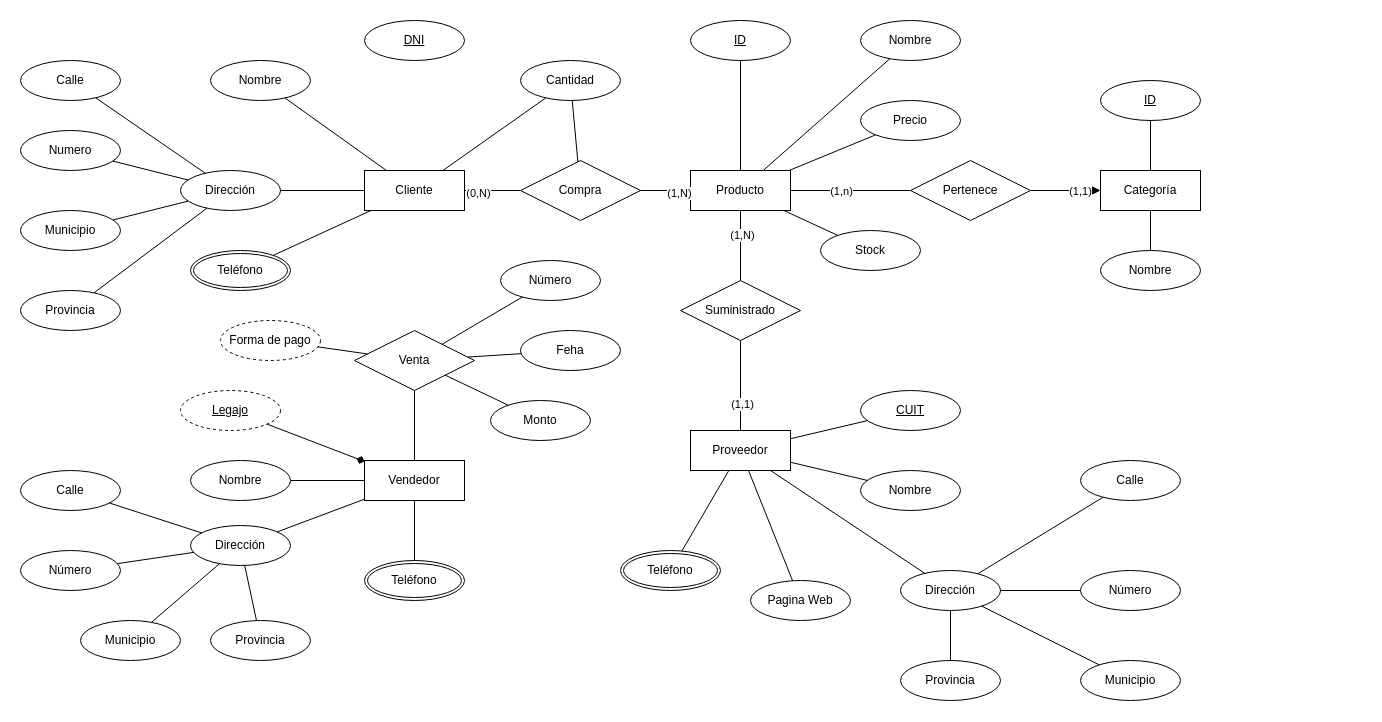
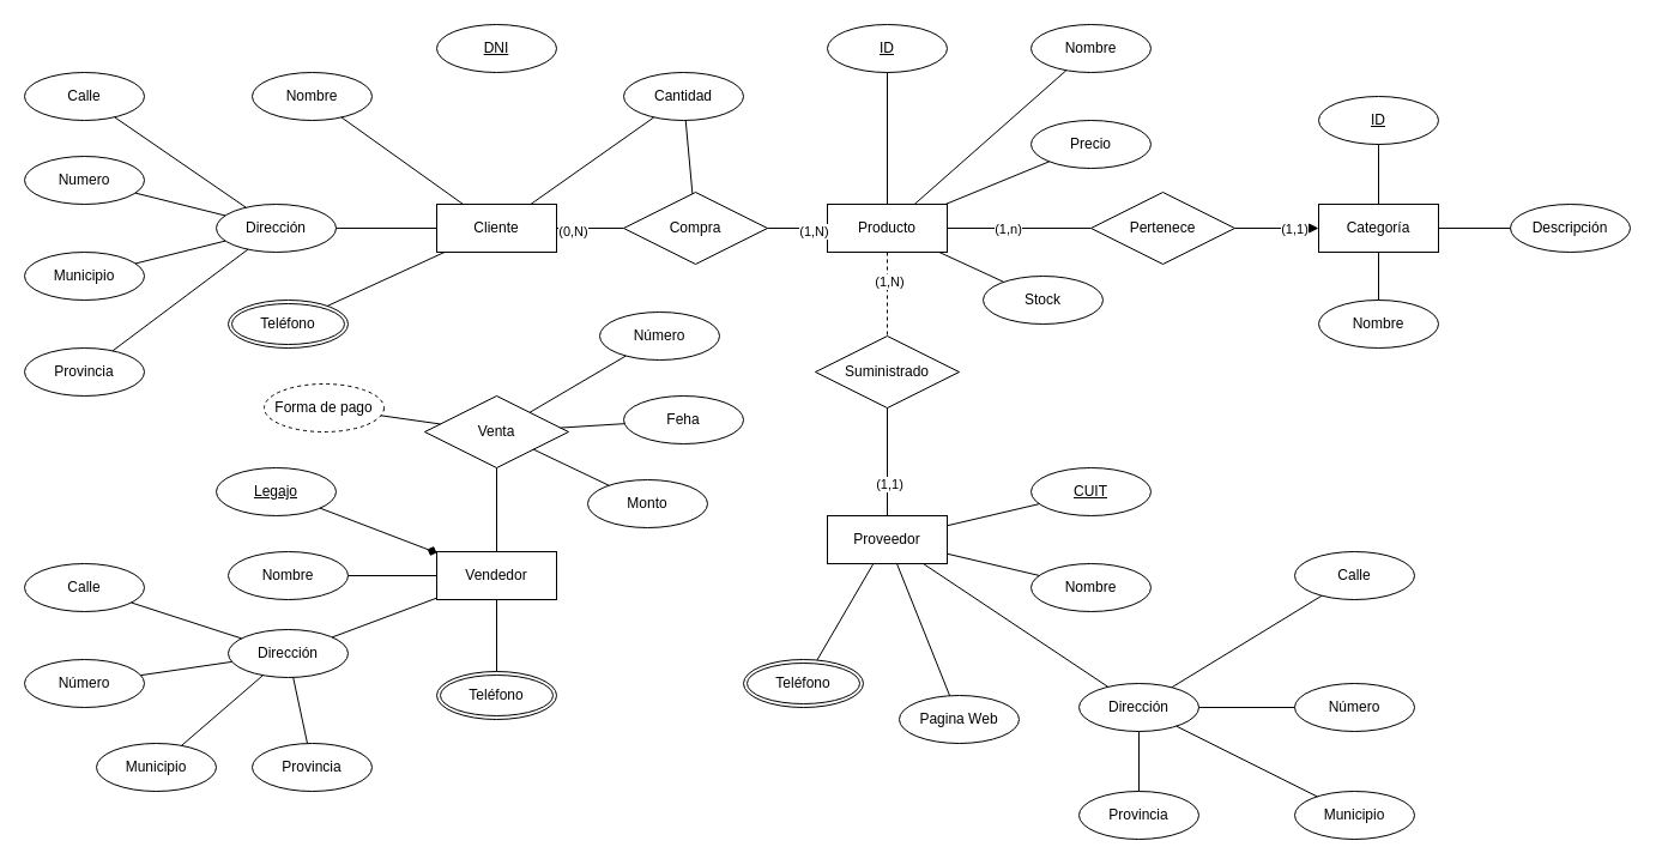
  <mxCell id="0" />
  <mxCell id="1" parent="0" />
  <mxCell id="2" value="Cliente" style="whiteSpace=wrap;html=1;align=center;" vertex="1" parent="1"><mxGeometry x="364" y="170" width="100" height="40" as="geometry" /></mxCell>
  <mxCell id="3" value="Producto" style="whiteSpace=wrap;html=1;align=center;" vertex="1" parent="1"><mxGeometry x="690" y="170" width="100" height="40" as="geometry" /></mxCell>
  <mxCell id="4" value="Proveedor" style="whiteSpace=wrap;html=1;align=center;" vertex="1" parent="1"><mxGeometry x="690" y="430" width="100" height="40" as="geometry" /></mxCell>
  <mxCell id="5" value="Vendedor" style="whiteSpace=wrap;html=1;align=center;" vertex="1" parent="1"><mxGeometry x="364" y="460" width="100" height="40" as="geometry" /></mxCell>
  <mxCell id="6" value="CUIT" style="ellipse;whiteSpace=wrap;html=1;align=center;fontStyle=4;" vertex="1" parent="1"><mxGeometry x="860" y="390" width="100" height="40" as="geometry" /></mxCell>
  <mxCell id="7" value="Nombre" style="ellipse;whiteSpace=wrap;html=1;align=center;" vertex="1" parent="1"><mxGeometry x="860" y="470" width="100" height="40" as="geometry" /></mxCell>
  <mxCell id="8" value="Pagina Web" style="ellipse;whiteSpace=wrap;html=1;align=center;" vertex="1" parent="1"><mxGeometry x="750" y="580" width="100" height="40" as="geometry" /></mxCell>
  <mxCell id="9" value="Teléfono" style="ellipse;shape=doubleEllipse;margin=3;whiteSpace=wrap;html=1;align=center;" vertex="1" parent="1"><mxGeometry x="620" y="550" width="100" height="40" as="geometry" /></mxCell>
  <mxCell id="10" value="Dirección" style="ellipse;whiteSpace=wrap;html=1;align=center;" vertex="1" parent="1"><mxGeometry x="900" y="570" width="100" height="40" as="geometry" /></mxCell>
  <mxCell id="11" value="Número" style="ellipse;whiteSpace=wrap;html=1;align=center;" vertex="1" parent="1"><mxGeometry x="1080" y="570" width="100" height="40" as="geometry" /></mxCell>
  <mxCell id="12" value="Municipio" style="ellipse;whiteSpace=wrap;html=1;align=center;" vertex="1" parent="1"><mxGeometry x="1080" y="660" width="100" height="40" as="geometry" /></mxCell>
  <mxCell id="13" value="Calle" style="ellipse;whiteSpace=wrap;html=1;align=center;" vertex="1" parent="1"><mxGeometry x="1080" y="460" width="100" height="40" as="geometry" /></mxCell>
  <mxCell id="14" value="Provincia" style="ellipse;whiteSpace=wrap;html=1;align=center;" vertex="1" parent="1"><mxGeometry x="900" y="660" width="100" height="40" as="geometry" /></mxCell>
  <mxCell id="15" value="" style="endArrow=none;html=1;rounded=0;" edge="1" parent="1" source="4" target="6"><mxGeometry relative="1" as="geometry"><mxPoint x="750" y="520" as="sourcePoint" /><mxPoint x="910" y="520" as="targetPoint" /></mxGeometry></mxCell>
  <mxCell id="16" value="" style="endArrow=none;html=1;rounded=0;" edge="1" parent="1" source="7" target="4"><mxGeometry relative="1" as="geometry"><mxPoint x="760" y="530" as="sourcePoint" /><mxPoint x="920" y="530" as="targetPoint" /></mxGeometry></mxCell>
  <mxCell id="17" value="" style="endArrow=none;html=1;rounded=0;" edge="1" parent="1" source="4" target="9"><mxGeometry relative="1" as="geometry"><mxPoint x="720" y="530" as="sourcePoint" /><mxPoint x="880" y="530" as="targetPoint" /></mxGeometry></mxCell>
  <mxCell id="18" value="" style="endArrow=none;html=1;rounded=0;" edge="1" parent="1" source="4" target="8"><mxGeometry relative="1" as="geometry"><mxPoint x="750" y="550" as="sourcePoint" /><mxPoint x="910" y="550" as="targetPoint" /></mxGeometry></mxCell>
  <mxCell id="19" value="" style="endArrow=none;html=1;rounded=0;" edge="1" parent="1" source="4" target="10"><mxGeometry relative="1" as="geometry"><mxPoint x="840" y="550" as="sourcePoint" /><mxPoint x="1000" y="550" as="targetPoint" /></mxGeometry></mxCell>
  <mxCell id="20" value="" style="endArrow=none;html=1;rounded=0;" edge="1" parent="1" source="10" target="13"><mxGeometry relative="1" as="geometry"><mxPoint x="1000" y="540" as="sourcePoint" /><mxPoint x="1160" y="540" as="targetPoint" /></mxGeometry></mxCell>
  <mxCell id="21" value="" style="endArrow=none;html=1;rounded=0;" edge="1" parent="1" source="11" target="10"><mxGeometry relative="1" as="geometry"><mxPoint x="1090" y="550" as="sourcePoint" /><mxPoint x="1250" y="550" as="targetPoint" /></mxGeometry></mxCell>
  <mxCell id="22" value="" style="endArrow=none;html=1;rounded=0;" edge="1" parent="1" source="10" target="12"><mxGeometry relative="1" as="geometry"><mxPoint x="940" y="610" as="sourcePoint" /><mxPoint x="1100" y="610" as="targetPoint" /></mxGeometry></mxCell>
  <mxCell id="23" value="" style="endArrow=none;html=1;rounded=0;" edge="1" parent="1" source="10" target="14"><mxGeometry relative="1" as="geometry"><mxPoint x="920" y="640" as="sourcePoint" /><mxPoint x="1080" y="640" as="targetPoint" /></mxGeometry></mxCell>
  <mxCell id="24" value="DNI" style="ellipse;whiteSpace=wrap;html=1;align=center;fontStyle=4;" vertex="1" parent="1"><mxGeometry x="364" y="20" width="100" height="40" as="geometry" /></mxCell>
  <mxCell id="25" value="Nombre" style="ellipse;whiteSpace=wrap;html=1;align=center;" vertex="1" parent="1"><mxGeometry x="210" y="60" width="100" height="40" as="geometry" /></mxCell>
  <mxCell id="26" value="Dirección" style="ellipse;whiteSpace=wrap;html=1;align=center;" vertex="1" parent="1"><mxGeometry x="180" y="170" width="100" height="40" as="geometry" /></mxCell>
  <mxCell id="27" value="Teléfono" style="ellipse;shape=doubleEllipse;margin=3;whiteSpace=wrap;html=1;align=center;" vertex="1" parent="1"><mxGeometry x="190" y="250" width="100" height="40" as="geometry" /></mxCell>
  <mxCell id="28" value="Calle" style="ellipse;whiteSpace=wrap;html=1;align=center;" vertex="1" parent="1"><mxGeometry x="20" y="60" width="100" height="40" as="geometry" /></mxCell>
  <mxCell id="29" value="Numero" style="ellipse;whiteSpace=wrap;html=1;align=center;" vertex="1" parent="1"><mxGeometry x="20" y="130" width="100" height="40" as="geometry" /></mxCell>
  <mxCell id="30" value="Municipio" style="ellipse;whiteSpace=wrap;html=1;align=center;" vertex="1" parent="1"><mxGeometry x="20" y="210" width="100" height="40" as="geometry" /></mxCell>
  <mxCell id="31" value="Provincia" style="ellipse;whiteSpace=wrap;html=1;align=center;" vertex="1" parent="1"><mxGeometry x="20" y="290" width="100" height="40" as="geometry" /></mxCell>
  <mxCell id="32" value="" style="endArrow=none;html=1;rounded=0;" edge="1" parent="1" source="26" target="28"><mxGeometry relative="1" as="geometry"><mxPoint x="150" y="140" as="sourcePoint" /><mxPoint x="310" y="140" as="targetPoint" /></mxGeometry></mxCell>
  <mxCell id="33" value="" style="endArrow=none;html=1;rounded=0;" edge="1" parent="1" source="26" target="29"><mxGeometry relative="1" as="geometry"><mxPoint x="160" y="150" as="sourcePoint" /><mxPoint x="320" y="150" as="targetPoint" /></mxGeometry></mxCell>
  <mxCell id="34" value="" style="endArrow=none;html=1;rounded=0;" edge="1" parent="1" source="30" target="26"><mxGeometry relative="1" as="geometry"><mxPoint x="210" y="140" as="sourcePoint" /><mxPoint x="370" y="140" as="targetPoint" /></mxGeometry></mxCell>
  <mxCell id="35" value="" style="endArrow=none;html=1;rounded=0;" edge="1" parent="1" source="31" target="26"><mxGeometry relative="1" as="geometry"><mxPoint x="80" y="250" as="sourcePoint" /><mxPoint x="240" y="250" as="targetPoint" /></mxGeometry></mxCell>
  <mxCell id="36" value="" style="endArrow=none;html=1;rounded=0;" edge="1" parent="1" source="25" target="2"><mxGeometry relative="1" as="geometry"><mxPoint x="310" y="140" as="sourcePoint" /><mxPoint x="470" y="140" as="targetPoint" /></mxGeometry></mxCell>
  <mxCell id="37" value="" style="endArrow=none;html=1;rounded=0;" edge="1" parent="1" source="26" target="2"><mxGeometry relative="1" as="geometry"><mxPoint x="290" y="280" as="sourcePoint" /><mxPoint x="450" y="280" as="targetPoint" /></mxGeometry></mxCell>
  <mxCell id="38" value="" style="endArrow=none;html=1;rounded=0;" edge="1" parent="1" source="27" target="2"><mxGeometry relative="1" as="geometry"><mxPoint x="380" y="260" as="sourcePoint" /><mxPoint x="540" y="260" as="targetPoint" /></mxGeometry></mxCell>
  <mxCell id="39" value="ID" style="ellipse;whiteSpace=wrap;html=1;align=center;fontStyle=4;" vertex="1" parent="1"><mxGeometry x="690" y="20" width="100" height="40" as="geometry" /></mxCell>
  <mxCell id="40" value="Nombre" style="ellipse;whiteSpace=wrap;html=1;align=center;" vertex="1" parent="1"><mxGeometry x="860" y="20" width="100" height="40" as="geometry" /></mxCell>
  <mxCell id="41" value="Precio" style="ellipse;whiteSpace=wrap;html=1;align=center;" vertex="1" parent="1"><mxGeometry x="860" y="100" width="100" height="40" as="geometry" /></mxCell>
  <mxCell id="42" value="Stock" style="ellipse;whiteSpace=wrap;html=1;align=center;" vertex="1" parent="1"><mxGeometry x="820" y="230" width="100" height="40" as="geometry" /></mxCell>
  <mxCell id="43" value="Suministrado" style="shape=rhombus;perimeter=rhombusPerimeter;whiteSpace=wrap;html=1;align=center;" vertex="1" parent="1"><mxGeometry x="680" y="280" width="120" height="60" as="geometry" /></mxCell>
- <mxCell id="44" value="" style="endArrow=none;html=1;rounded=0;" edge="1" parent="1" source="3" target="43"><mxGeometry relative="1" as="geometry"><mxPoint x="690" y="270" as="sourcePoint" /><mxPoint x="850" y="270" as="targetPoint" /></mxGeometry></mxCell>
+ <mxCell id="44" value="" style="endArrow=none;html=1;rounded=0;dashed=1;" edge="1" parent="1" source="3" target="43"><mxGeometry relative="1" as="geometry"><mxPoint x="690" y="270" as="sourcePoint" /><mxPoint x="850" y="270" as="targetPoint" /></mxGeometry></mxCell>
  <mxCell id="45" value="(1,N)" style="edgeLabel;html=1;align=center;verticalAlign=middle;resizable=0;points=[];" vertex="1" connectable="0" parent="44"><mxGeometry x="-0.314" y="1" relative="1" as="geometry"><mxPoint as="offset" /></mxGeometry></mxCell>
  <mxCell id="46" value="" style="endArrow=none;html=1;rounded=0;" edge="1" parent="1" source="43" target="4"><mxGeometry relative="1" as="geometry"><mxPoint x="790" y="290" as="sourcePoint" /><mxPoint x="950" y="290" as="targetPoint" /></mxGeometry></mxCell>
  <mxCell id="47" value="(1,1)" style="edgeLabel;html=1;align=center;verticalAlign=middle;resizable=0;points=[];" vertex="1" connectable="0" parent="46"><mxGeometry x="0.4" y="1" relative="1" as="geometry"><mxPoint as="offset" /></mxGeometry></mxCell>
  <mxCell id="48" value="" style="endArrow=none;html=1;rounded=0;" edge="1" parent="1" source="3" target="42"><mxGeometry relative="1" as="geometry"><mxPoint x="600" y="110" as="sourcePoint" /><mxPoint x="760" y="110" as="targetPoint" /></mxGeometry></mxCell>
  <mxCell id="49" value="" style="endArrow=none;html=1;rounded=0;" edge="1" parent="1" source="3" target="41"><mxGeometry relative="1" as="geometry"><mxPoint x="630" y="160" as="sourcePoint" /><mxPoint x="790" y="160" as="targetPoint" /></mxGeometry></mxCell>
  <mxCell id="50" value="" style="endArrow=none;html=1;rounded=0;" edge="1" parent="1" source="3" target="40"><mxGeometry relative="1" as="geometry"><mxPoint x="590" y="110" as="sourcePoint" /><mxPoint x="750" y="110" as="targetPoint" /></mxGeometry></mxCell>
  <mxCell id="51" value="" style="endArrow=none;html=1;rounded=0;" edge="1" parent="1" source="3" target="39"><mxGeometry relative="1" as="geometry"><mxPoint x="680" y="100" as="sourcePoint" /><mxPoint x="840" y="100" as="targetPoint" /></mxGeometry></mxCell>
  <mxCell id="52" value="" style="endArrow=none;html=1;rounded=0;" edge="1" parent="1" source="2" target="96"><mxGeometry relative="1" as="geometry"><mxPoint x="450" y="320" as="sourcePoint" /><mxPoint x="414" y="310" as="targetPoint" /></mxGeometry></mxCell>
  <mxCell id="53" value="Venta" style="shape=rhombus;perimeter=rhombusPerimeter;whiteSpace=wrap;html=1;align=center;" vertex="1" parent="1"><mxGeometry x="354" y="330" width="120" height="60" as="geometry" /></mxCell>
  <mxCell id="54" value="" style="endArrow=none;html=1;rounded=0;" edge="1" parent="1" source="53" target="5"><mxGeometry relative="1" as="geometry"><mxPoint x="440" y="370" as="sourcePoint" /><mxPoint x="600" y="370" as="targetPoint" /></mxGeometry></mxCell>
  <mxCell id="55" value="Categoría" style="whiteSpace=wrap;html=1;align=center;" vertex="1" parent="1"><mxGeometry x="1100" y="170" width="100" height="40" as="geometry" /></mxCell>
  <mxCell id="56" value="Pertenece" style="shape=rhombus;perimeter=rhombusPerimeter;whiteSpace=wrap;html=1;align=center;" vertex="1" parent="1"><mxGeometry x="910" y="160" width="120" height="60" as="geometry" /></mxCell>
  <mxCell id="57" value="" style="endArrow=none;html=1;rounded=0;" edge="1" parent="1" source="3" target="56"><mxGeometry relative="1" as="geometry"><mxPoint x="900" y="300" as="sourcePoint" /><mxPoint x="1060" y="300" as="targetPoint" /></mxGeometry></mxCell>
  <mxCell id="58" value="(1,n)" style="edgeLabel;html=1;align=center;verticalAlign=middle;resizable=0;points=[];" vertex="1" connectable="0" parent="57"><mxGeometry x="-0.167" relative="1" as="geometry"><mxPoint as="offset" /></mxGeometry></mxCell>
  <mxCell id="59" value="" style="endArrow=block;html=1;rounded=0;" edge="1" parent="1" source="56" target="55"><mxGeometry relative="1" as="geometry"><mxPoint x="1080" y="270" as="sourcePoint" /><mxPoint x="1240" y="270" as="targetPoint" /></mxGeometry></mxCell>
  <mxCell id="60" value="(1,1)" style="edgeLabel;html=1;align=center;verticalAlign=middle;resizable=0;points=[];" vertex="1" connectable="0" parent="59"><mxGeometry x="0.4" relative="1" as="geometry"><mxPoint as="offset" /></mxGeometry></mxCell>
  <mxCell id="61" value="ID" style="ellipse;whiteSpace=wrap;html=1;align=center;fontStyle=4;" vertex="1" parent="1"><mxGeometry x="1100" y="80" width="100" height="40" as="geometry" /></mxCell>
  <mxCell id="62" value="Nombre" style="ellipse;whiteSpace=wrap;html=1;align=center;" vertex="1" parent="1"><mxGeometry x="1100" y="250" width="100" height="40" as="geometry" /></mxCell>
+ <mxCell id="63" value="Descripción" style="ellipse;whiteSpace=wrap;html=1;align=center;" vertex="1" parent="1"><mxGeometry x="1260" y="170" width="100" height="40" as="geometry" /></mxCell>
  <mxCell id="64" value="" style="endArrow=none;html=1;rounded=0;" edge="1" parent="1" source="61" target="55"><mxGeometry relative="1" as="geometry"><mxPoint x="1150" y="340" as="sourcePoint" /><mxPoint x="1310" y="340" as="targetPoint" /></mxGeometry></mxCell>
+ <mxCell id="65" value="" style="endArrow=none;html=1;rounded=0;" edge="1" parent="1" source="55" target="63"><mxGeometry relative="1" as="geometry"><mxPoint x="1190" y="300" as="sourcePoint" /><mxPoint x="1350" y="300" as="targetPoint" /></mxGeometry></mxCell>
  <mxCell id="66" value="" style="endArrow=none;html=1;rounded=0;" edge="1" parent="1" source="55" target="62"><mxGeometry relative="1" as="geometry"><mxPoint x="1120" y="340" as="sourcePoint" /><mxPoint x="1280" y="340" as="targetPoint" /></mxGeometry></mxCell>
  <mxCell id="67" value="" style="endArrow=none;html=1;rounded=0;" edge="1" parent="1" source="2" target="69"><mxGeometry relative="1" as="geometry"><mxPoint x="500" y="220" as="sourcePoint" /><mxPoint x="510" y="260" as="targetPoint" /></mxGeometry></mxCell>
  <mxCell id="68" value="(0,N)" style="edgeLabel;html=1;align=center;verticalAlign=middle;resizable=0;points=[];" vertex="1" connectable="0" parent="67"><mxGeometry x="-0.546" y="-2" relative="1" as="geometry"><mxPoint as="offset" /></mxGeometry></mxCell>
  <mxCell id="69" value="Compra" style="shape=rhombus;perimeter=rhombusPerimeter;whiteSpace=wrap;html=1;align=center;" vertex="1" parent="1"><mxGeometry x="520" y="160" width="120" height="60" as="geometry" /></mxCell>
  <mxCell id="70" value="" style="endArrow=none;html=1;rounded=0;" edge="1" parent="1" source="69" target="3"><mxGeometry relative="1" as="geometry"><mxPoint x="480" y="270" as="sourcePoint" /><mxPoint x="640" y="270" as="targetPoint" /></mxGeometry></mxCell>
  <mxCell id="71" value="(1,N)" style="edgeLabel;html=1;align=center;verticalAlign=middle;resizable=0;points=[];" vertex="1" connectable="0" parent="70"><mxGeometry x="0.515" y="-2" relative="1" as="geometry"><mxPoint as="offset" /></mxGeometry></mxCell>
- <mxCell id="72" value="Legajo" style="ellipse;whiteSpace=wrap;html=1;align=center;fontStyle=4;dashed=1;" vertex="1" parent="1"><mxGeometry x="180" y="390" width="100" height="40" as="geometry" /></mxCell>
+ <mxCell id="72" value="Legajo" style="ellipse;whiteSpace=wrap;html=1;align=center;fontStyle=4;" vertex="1" parent="1"><mxGeometry x="180" y="390" width="100" height="40" as="geometry" /></mxCell>
  <mxCell id="73" value="Nombre" style="ellipse;whiteSpace=wrap;html=1;align=center;" vertex="1" parent="1"><mxGeometry x="190" y="460" width="100" height="40" as="geometry" /></mxCell>
  <mxCell id="74" value="Dirección" style="ellipse;whiteSpace=wrap;html=1;align=center;" vertex="1" parent="1"><mxGeometry x="190" y="525" width="100" height="40" as="geometry" /></mxCell>
  <mxCell id="75" value="Teléfono" style="ellipse;shape=doubleEllipse;margin=3;whiteSpace=wrap;html=1;align=center;" vertex="1" parent="1"><mxGeometry x="364" y="560" width="100" height="40" as="geometry" /></mxCell>
  <mxCell id="76" value="Calle" style="ellipse;whiteSpace=wrap;html=1;align=center;" vertex="1" parent="1"><mxGeometry x="20" y="470" width="100" height="40" as="geometry" /></mxCell>
  <mxCell id="77" value="Número" style="ellipse;whiteSpace=wrap;html=1;align=center;" vertex="1" parent="1"><mxGeometry x="20" y="550" width="100" height="40" as="geometry" /></mxCell>
  <mxCell id="78" value="Municipio" style="ellipse;whiteSpace=wrap;html=1;align=center;" vertex="1" parent="1"><mxGeometry x="80" y="620" width="100" height="40" as="geometry" /></mxCell>
  <mxCell id="79" value="Provincia" style="ellipse;whiteSpace=wrap;html=1;align=center;" vertex="1" parent="1"><mxGeometry x="210" y="620" width="100" height="40" as="geometry" /></mxCell>
  <mxCell id="80" value="" style="endArrow=none;html=1;rounded=0;" edge="1" parent="1" source="76" target="74"><mxGeometry relative="1" as="geometry"><mxPoint x="80" y="720" as="sourcePoint" /><mxPoint x="240" y="720" as="targetPoint" /></mxGeometry></mxCell>
  <mxCell id="81" value="" style="endArrow=none;html=1;rounded=0;" edge="1" parent="1" source="77" target="74"><mxGeometry relative="1" as="geometry"><mxPoint x="0" y="740" as="sourcePoint" /><mxPoint x="160" y="740" as="targetPoint" /></mxGeometry></mxCell>
  <mxCell id="82" value="" style="endArrow=none;html=1;rounded=0;" edge="1" parent="1" source="78" target="74"><mxGeometry relative="1" as="geometry"><mxPoint x="60" y="650" as="sourcePoint" /><mxPoint x="220" y="650" as="targetPoint" /></mxGeometry></mxCell>
  <mxCell id="83" value="" style="endArrow=none;html=1;rounded=0;" edge="1" parent="1" source="79" target="74"><mxGeometry relative="1" as="geometry"><mxPoint x="150" y="710" as="sourcePoint" /><mxPoint x="310" y="710" as="targetPoint" /></mxGeometry></mxCell>
  <mxCell id="84" value="" style="endArrow=none;html=1;rounded=0;" edge="1" parent="1" source="74" target="5"><mxGeometry relative="1" as="geometry"><mxPoint x="310" y="630" as="sourcePoint" /><mxPoint x="470" y="630" as="targetPoint" /></mxGeometry></mxCell>
  <mxCell id="85" value="" style="endArrow=none;html=1;rounded=0;" edge="1" parent="1" source="75" target="5"><mxGeometry relative="1" as="geometry"><mxPoint x="320" y="610" as="sourcePoint" /><mxPoint x="480" y="610" as="targetPoint" /></mxGeometry></mxCell>
  <mxCell id="86" value="" style="endArrow=none;html=1;rounded=0;" edge="1" parent="1" source="73" target="5"><mxGeometry relative="1" as="geometry"><mxPoint x="320" y="620" as="sourcePoint" /><mxPoint x="480" y="620" as="targetPoint" /></mxGeometry></mxCell>
  <mxCell id="87" value="" style="endArrow=diamond;html=1;rounded=0;" edge="1" parent="1" source="72" target="5"><mxGeometry relative="1" as="geometry"><mxPoint x="320" y="630" as="sourcePoint" /><mxPoint x="480" y="630" as="targetPoint" /></mxGeometry></mxCell>
  <mxCell id="88" value="Número" style="ellipse;whiteSpace=wrap;html=1;align=center;" vertex="1" parent="1"><mxGeometry x="500" y="260" width="100" height="40" as="geometry" /></mxCell>
  <mxCell id="89" value="Feha" style="ellipse;whiteSpace=wrap;html=1;align=center;" vertex="1" parent="1"><mxGeometry x="520" y="330" width="100" height="40" as="geometry" /></mxCell>
  <mxCell id="90" value="Monto" style="ellipse;whiteSpace=wrap;html=1;align=center;" vertex="1" parent="1"><mxGeometry x="490" y="400" width="100" height="40" as="geometry" /></mxCell>
  <mxCell id="91" value="Forma de pago" style="ellipse;whiteSpace=wrap;html=1;align=center;dashed=1;" vertex="1" parent="1"><mxGeometry x="220" y="320" width="100" height="40" as="geometry" /></mxCell>
  <mxCell id="92" value="" style="endArrow=none;html=1;rounded=0;" edge="1" parent="1" source="53" target="88"><mxGeometry relative="1" as="geometry"><mxPoint x="450" y="310" as="sourcePoint" /><mxPoint x="610" y="310" as="targetPoint" /></mxGeometry></mxCell>
  <mxCell id="93" value="" style="endArrow=none;html=1;rounded=0;" edge="1" parent="1" source="91" target="53"><mxGeometry relative="1" as="geometry"><mxPoint x="280" y="460" as="sourcePoint" /><mxPoint x="440" y="460" as="targetPoint" /></mxGeometry></mxCell>
  <mxCell id="94" value="" style="endArrow=none;html=1;rounded=0;" edge="1" parent="1" source="53" target="89"><mxGeometry relative="1" as="geometry"><mxPoint x="310" y="400" as="sourcePoint" /><mxPoint x="470" y="400" as="targetPoint" /></mxGeometry></mxCell>
  <mxCell id="95" value="" style="endArrow=none;html=1;rounded=0;" edge="1" parent="1" source="90" target="53"><mxGeometry relative="1" as="geometry"><mxPoint x="490" y="490" as="sourcePoint" /><mxPoint x="650" y="490" as="targetPoint" /></mxGeometry></mxCell>
  <mxCell id="96" value="Cantidad" style="ellipse;whiteSpace=wrap;html=1;align=center;" vertex="1" parent="1"><mxGeometry x="520" y="60" width="100" height="40" as="geometry" /></mxCell>
  <mxCell id="97" value="" style="endArrow=none;html=1;rounded=0;" edge="1" parent="1" source="96" target="69"><mxGeometry relative="1" as="geometry"><mxPoint x="500" y="290" as="sourcePoint" /><mxPoint x="660" y="290" as="targetPoint" /></mxGeometry></mxCell>
